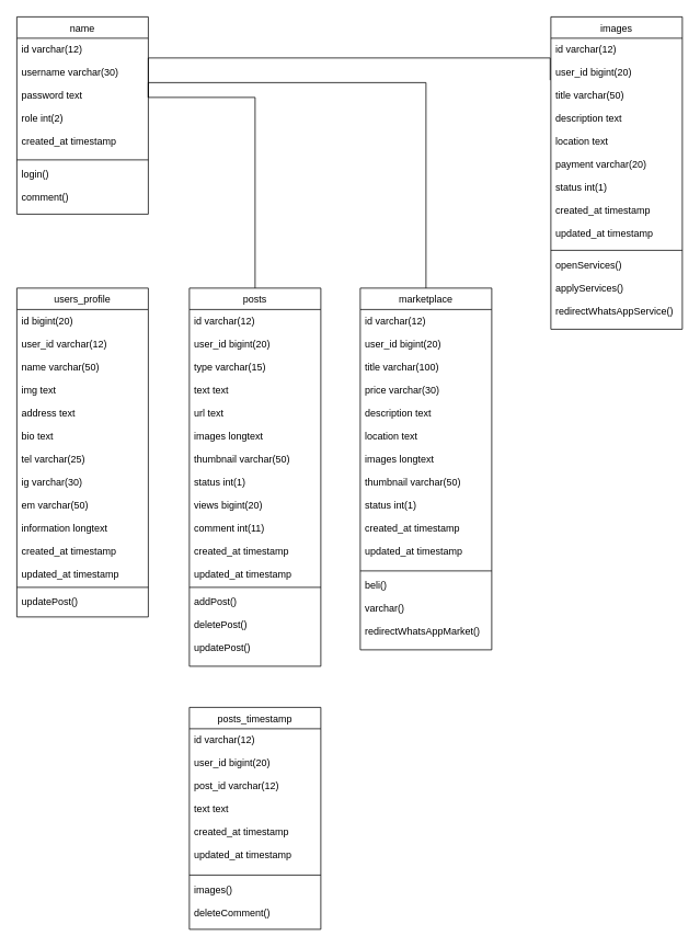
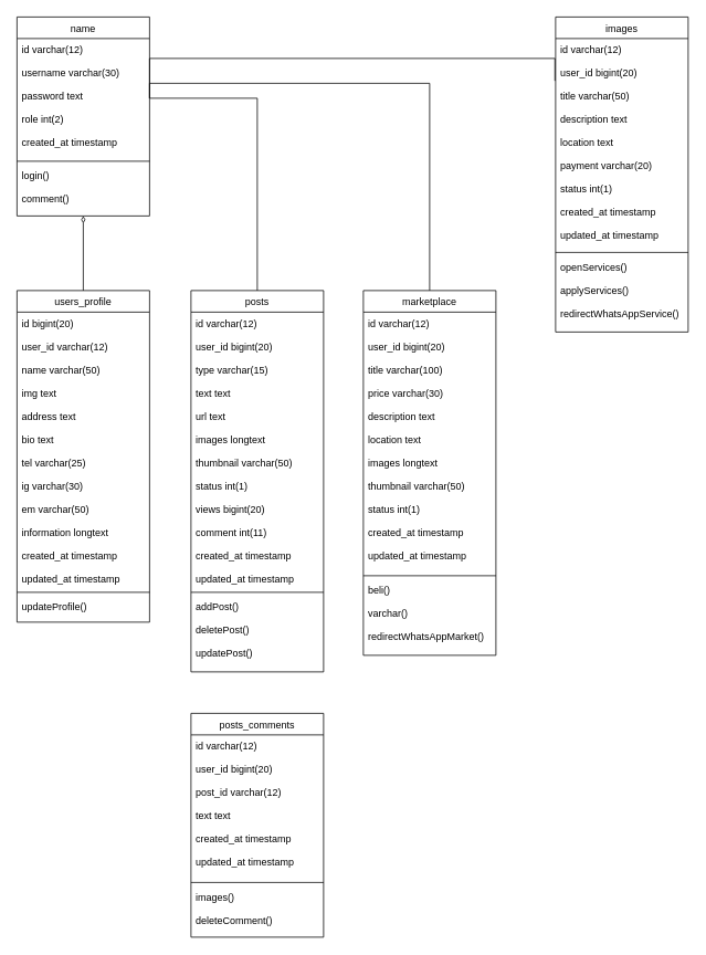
  <mxCell id="0" />
  <mxCell id="1" parent="0" />
  <mxCell id="2" value="name" style="swimlane;fontStyle=0;align=center;verticalAlign=top;childLayout=stackLayout;horizontal=1;startSize=26;horizontalStack=0;resizeParent=1;resizeLast=0;collapsible=1;marginBottom=0;rounded=0;shadow=0;strokeWidth=1;" parent="1" vertex="1"><mxGeometry x="20" y="20" width="160" height="240" as="geometry"><mxRectangle x="230" y="140" width="160" height="26" as="alternateBounds" /></mxGeometry></mxCell>
  <mxCell id="3" value="id varchar(12)&#10;&#10;username varchar(30)&#10;&#10;password text&#10;&#10;role int(2)&#10;&#10;created_at timestamp" style="text;align=left;verticalAlign=top;spacingLeft=4;spacingRight=4;overflow=hidden;rotatable=0;points=[[0,0.5],[1,0.5]];portConstraint=eastwest;" parent="2" vertex="1"><mxGeometry y="26" width="160" height="144" as="geometry" /></mxCell>
  <mxCell id="4" value="" style="line;html=1;strokeWidth=1;align=left;verticalAlign=middle;spacingTop=-1;spacingLeft=3;spacingRight=3;rotatable=0;labelPosition=right;points=[];portConstraint=eastwest;" parent="2" vertex="1"><mxGeometry y="170" width="160" height="8" as="geometry" /></mxCell>
  <mxCell id="5" value="login()&#10;&#10;comment()" style="text;align=left;verticalAlign=top;spacingLeft=4;spacingRight=4;overflow=hidden;rotatable=0;points=[[0,0.5],[1,0.5]];portConstraint=eastwest;" parent="2" vertex="1"><mxGeometry y="178" width="160" height="62" as="geometry" /></mxCell>
  <mxCell id="6" value="images" style="swimlane;fontStyle=0;align=center;verticalAlign=top;childLayout=stackLayout;horizontal=1;startSize=26;horizontalStack=0;resizeParent=1;resizeLast=0;collapsible=1;marginBottom=0;rounded=0;shadow=0;strokeWidth=1;" parent="1" vertex="1"><mxGeometry x="670" y="20" width="160" height="380" as="geometry"><mxRectangle x="550" y="140" width="160" height="26" as="alternateBounds" /></mxGeometry></mxCell>
  <mxCell id="7" value="id varchar(12)&#10;&#10;user_id bigint(20)&#10;&#10;title varchar(50)&#10;&#10;description text&#10;&#10;location text&#10;&#10;payment varchar(20)&#10;&#10;status int(1)&#10;&#10;created_at timestamp&#10;&#10;updated_at timestamp&#10;&#10;" style="text;align=left;verticalAlign=top;spacingLeft=4;spacingRight=4;overflow=hidden;rotatable=0;points=[[0,0.5],[1,0.5]];portConstraint=eastwest;" parent="6" vertex="1"><mxGeometry y="26" width="160" height="254" as="geometry" /></mxCell>
  <mxCell id="8" value="" style="line;html=1;strokeWidth=1;align=left;verticalAlign=middle;spacingTop=-1;spacingLeft=3;spacingRight=3;rotatable=0;labelPosition=right;points=[];portConstraint=eastwest;" parent="6" vertex="1"><mxGeometry y="280" width="160" height="8" as="geometry" /></mxCell>
  <mxCell id="9" value="openServices()&#10;&#10;applyServices()&#10;&#10;redirectWhatsAppService()" style="text;align=left;verticalAlign=top;spacingLeft=4;spacingRight=4;overflow=hidden;rotatable=0;points=[[0,0.5],[1,0.5]];portConstraint=eastwest;" parent="6" vertex="1"><mxGeometry y="288" width="160" height="82" as="geometry" /></mxCell>
  <mxCell id="10" value="marketplace" style="swimlane;fontStyle=0;align=center;verticalAlign=top;childLayout=stackLayout;horizontal=1;startSize=26;horizontalStack=0;resizeParent=1;resizeLast=0;collapsible=1;marginBottom=0;rounded=0;shadow=0;strokeWidth=1;" vertex="1" parent="1"><mxGeometry x="438" y="350" width="160" height="440" as="geometry"><mxRectangle x="230" y="140" width="160" height="26" as="alternateBounds" /></mxGeometry></mxCell>
  <mxCell id="11" value="id varchar(12)&#10;&#10;user_id bigint(20)&#10;&#10;title varchar(100)&#10;&#10;price varchar(30)&#10;&#10;description text&#10;&#10;location text&#10;&#10;images longtext&#10;&#10;thumbnail varchar(50)&#10;&#10;status int(1)&#10;&#10;created_at timestamp&#10;&#10;updated_at timestamp&#10;&#10;" style="text;align=left;verticalAlign=top;spacingLeft=4;spacingRight=4;overflow=hidden;rotatable=0;points=[[0,0.5],[1,0.5]];portConstraint=eastwest;" vertex="1" parent="10"><mxGeometry y="26" width="160" height="314" as="geometry" /></mxCell>
  <mxCell id="12" value="" style="line;html=1;strokeWidth=1;align=left;verticalAlign=middle;spacingTop=-1;spacingLeft=3;spacingRight=3;rotatable=0;labelPosition=right;points=[];portConstraint=eastwest;" vertex="1" parent="10"><mxGeometry y="340" width="160" height="8" as="geometry" /></mxCell>
  <mxCell id="13" value="beli()&#10;&#10;varchar()&#10;&#10;redirectWhatsAppMarket()" style="text;align=left;verticalAlign=top;spacingLeft=4;spacingRight=4;overflow=hidden;rotatable=0;points=[[0,0.5],[1,0.5]];portConstraint=eastwest;" vertex="1" parent="10"><mxGeometry y="348" width="160" height="92" as="geometry" /></mxCell>
  <mxCell id="14" value="posts" style="swimlane;fontStyle=0;align=center;verticalAlign=top;childLayout=stackLayout;horizontal=1;startSize=26;horizontalStack=0;resizeParent=1;resizeLast=0;collapsible=1;marginBottom=0;rounded=0;shadow=0;strokeWidth=1;" vertex="1" parent="1"><mxGeometry x="230" y="350" width="160" height="460" as="geometry"><mxRectangle x="230" y="140" width="160" height="26" as="alternateBounds" /></mxGeometry></mxCell>
  <mxCell id="15" value="id varchar(12)&#10;&#10;user_id bigint(20)&#10;&#10;type varchar(15)&#10;&#10;text text&#10;&#10;url text&#10;&#10;images longtext&#10;&#10;thumbnail varchar(50)&#10;&#10;status int(1)&#10;&#10;views bigint(20)&#10;&#10;comment int(11)&#10;&#10;created_at timestamp&#10;&#10;updated_at timestamp&#10;" style="text;align=left;verticalAlign=top;spacingLeft=4;spacingRight=4;overflow=hidden;rotatable=0;points=[[0,0.5],[1,0.5]];portConstraint=eastwest;" vertex="1" parent="14"><mxGeometry y="26" width="160" height="334" as="geometry" /></mxCell>
  <mxCell id="16" value="" style="line;html=1;strokeWidth=1;align=left;verticalAlign=middle;spacingTop=-1;spacingLeft=3;spacingRight=3;rotatable=0;labelPosition=right;points=[];portConstraint=eastwest;" vertex="1" parent="14"><mxGeometry y="360" width="160" height="8" as="geometry" /></mxCell>
  <mxCell id="17" value="addPost()&#10;&#10;deletePost()&#10;&#10;updatePost()" style="text;align=left;verticalAlign=top;spacingLeft=4;spacingRight=4;overflow=hidden;rotatable=0;points=[[0,0.5],[1,0.5]];portConstraint=eastwest;" vertex="1" parent="14"><mxGeometry y="368" width="160" height="92" as="geometry" /></mxCell>
+ <mxCell id="18" style="edgeStyle=orthogonalEdgeStyle;rounded=0;orthogonalLoop=1;jettySize=auto;html=1;exitX=0.5;exitY=0;exitDx=0;exitDy=0;entryX=0.5;entryY=1;entryDx=0;entryDy=0;endArrow=diamondThin;endFill=0;" edge="1" parent="1" source="19" target="2"><mxGeometry relative="1" as="geometry" /></mxCell>
  <mxCell id="19" value="users_profile" style="swimlane;fontStyle=0;align=center;verticalAlign=top;childLayout=stackLayout;horizontal=1;startSize=26;horizontalStack=0;resizeParent=1;resizeLast=0;collapsible=1;marginBottom=0;rounded=0;shadow=0;strokeWidth=1;" vertex="1" parent="1"><mxGeometry x="20" y="350" width="160" height="400" as="geometry"><mxRectangle x="230" y="140" width="160" height="26" as="alternateBounds" /></mxGeometry></mxCell>
  <mxCell id="20" value="id bigint(20)&#10;&#10;user_id varchar(12)&#10;&#10;name varchar(50)&#10;&#10;img text&#10;&#10;address text&#10;&#10;bio text&#10;&#10;tel varchar(25)&#10;&#10;ig varchar(30)&#10;&#10;em varchar(50)&#10;&#10;information longtext&#10;&#10;created_at timestamp&#10;&#10;updated_at timestamp&#10;" style="text;align=left;verticalAlign=top;spacingLeft=4;spacingRight=4;overflow=hidden;rotatable=0;points=[[0,0.5],[1,0.5]];portConstraint=eastwest;" vertex="1" parent="19"><mxGeometry y="26" width="160" height="334" as="geometry" /></mxCell>
  <mxCell id="21" value="" style="line;html=1;strokeWidth=1;align=left;verticalAlign=middle;spacingTop=-1;spacingLeft=3;spacingRight=3;rotatable=0;labelPosition=right;points=[];portConstraint=eastwest;" vertex="1" parent="19"><mxGeometry y="360" width="160" height="8" as="geometry" /></mxCell>
- <mxCell id="22" value="updatePost()" style="text;align=left;verticalAlign=top;spacingLeft=4;spacingRight=4;overflow=hidden;rotatable=0;points=[[0,0.5],[1,0.5]];portConstraint=eastwest;" vertex="1" parent="19"><mxGeometry y="368" width="160" height="32" as="geometry" /></mxCell>
- <mxCell id="23" value="posts_timestamp" style="swimlane;fontStyle=0;align=center;verticalAlign=top;childLayout=stackLayout;horizontal=1;startSize=26;horizontalStack=0;resizeParent=1;resizeLast=0;collapsible=1;marginBottom=0;rounded=0;shadow=0;strokeWidth=1;" vertex="1" parent="1"><mxGeometry x="230" y="860" width="160" height="270" as="geometry"><mxRectangle x="230" y="140" width="160" height="26" as="alternateBounds" /></mxGeometry></mxCell>
+ <mxCell id="22" value="updateProfile()" style="text;align=left;verticalAlign=top;spacingLeft=4;spacingRight=4;overflow=hidden;rotatable=0;points=[[0,0.5],[1,0.5]];portConstraint=eastwest;" vertex="1" parent="19"><mxGeometry y="368" width="160" height="32" as="geometry" /></mxCell>
+ <mxCell id="23" value="posts_comments" style="swimlane;fontStyle=0;align=center;verticalAlign=top;childLayout=stackLayout;horizontal=1;startSize=26;horizontalStack=0;resizeParent=1;resizeLast=0;collapsible=1;marginBottom=0;rounded=0;shadow=0;strokeWidth=1;" vertex="1" parent="1"><mxGeometry x="230" y="860" width="160" height="270" as="geometry"><mxRectangle x="230" y="140" width="160" height="26" as="alternateBounds" /></mxGeometry></mxCell>
  <mxCell id="24" value="id varchar(12)&#10;&#10;user_id bigint(20)&#10;&#10;post_id varchar(12)&#10;&#10;text text&#10;&#10;created_at timestamp&#10;&#10;updated_at timestamp" style="text;align=left;verticalAlign=top;spacingLeft=4;spacingRight=4;overflow=hidden;rotatable=0;points=[[0,0.5],[1,0.5]];portConstraint=eastwest;" vertex="1" parent="23"><mxGeometry y="26" width="160" height="174" as="geometry" /></mxCell>
  <mxCell id="25" value="" style="line;html=1;strokeWidth=1;align=left;verticalAlign=middle;spacingTop=-1;spacingLeft=3;spacingRight=3;rotatable=0;labelPosition=right;points=[];portConstraint=eastwest;" vertex="1" parent="23"><mxGeometry y="200" width="160" height="8" as="geometry" /></mxCell>
  <mxCell id="26" value="images()&#10;&#10;deleteComment()" style="text;align=left;verticalAlign=top;spacingLeft=4;spacingRight=4;overflow=hidden;rotatable=0;points=[[0,0.5],[1,0.5]];portConstraint=eastwest;" vertex="1" parent="23"><mxGeometry y="208" width="160" height="62" as="geometry" /></mxCell>
  <mxCell id="27" style="edgeStyle=orthogonalEdgeStyle;rounded=0;orthogonalLoop=1;jettySize=auto;html=1;exitX=1;exitY=0.5;exitDx=0;exitDy=0;entryX=0.5;entryY=0;entryDx=0;entryDy=0;endArrow=none;endFill=0;" edge="1" parent="1" source="3" target="14"><mxGeometry relative="1" as="geometry" /></mxCell>
  <mxCell id="28" style="edgeStyle=orthogonalEdgeStyle;rounded=0;orthogonalLoop=1;jettySize=auto;html=1;exitX=1;exitY=0.5;exitDx=0;exitDy=0;entryX=0.5;entryY=0;entryDx=0;entryDy=0;endArrow=none;endFill=0;" edge="1" parent="1" source="3" target="10"><mxGeometry relative="1" as="geometry"><Array as="points"><mxPoint x="180" y="100" /><mxPoint x="518" y="100" /></Array></mxGeometry></mxCell>
  <mxCell id="29" style="edgeStyle=orthogonalEdgeStyle;rounded=0;orthogonalLoop=1;jettySize=auto;html=1;exitX=1;exitY=0.5;exitDx=0;exitDy=0;entryX=-0.005;entryY=0.201;entryDx=0;entryDy=0;entryPerimeter=0;endArrow=none;endFill=0;" edge="1" parent="1" source="3" target="7"><mxGeometry relative="1" as="geometry"><Array as="points"><mxPoint x="180" y="70" /><mxPoint x="669" y="70" /></Array></mxGeometry></mxCell>
